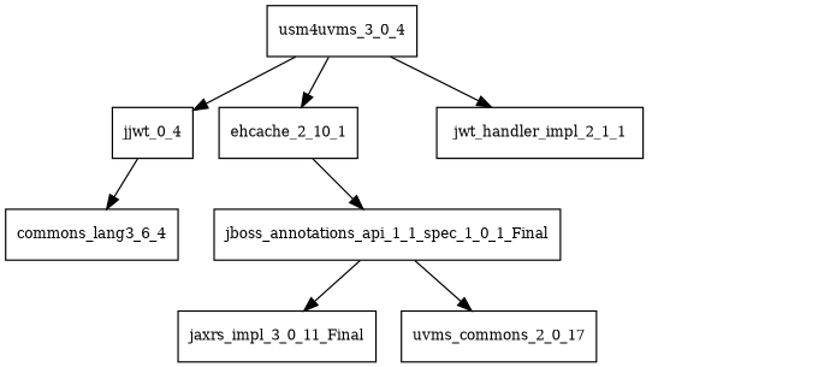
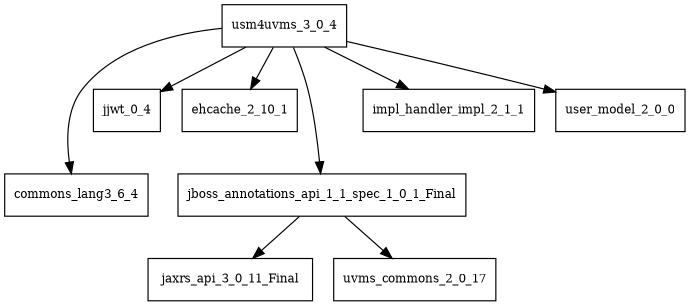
  digraph {
    node [fontsize=10.0 shape=box]
    n1 [label=commons_lang3_6_4]
    usm4uvms_3_0_4
    ehcache_2_10_1
    jboss_annotations_api_1_1_spec_1_0_1_Final
    jjwt_0_4
-   jwt_handler_impl_2_1_1
-   jaxrs_api_3_0_11_Final [label=jaxrs_impl_3_0_11_Final]
+   jwt_handler_impl_2_1_1 [label=impl_handler_impl_2_1_1]
+   user_model_2_0_0
+   jaxrs_api_3_0_11_Final
    uvms_commons_2_0_17
-   jjwt_0_4 -> n1
+   usm4uvms_3_0_4 -> n1
    usm4uvms_3_0_4 -> ehcache_2_10_1
-   ehcache_2_10_1 -> jboss_annotations_api_1_1_spec_1_0_1_Final
+   usm4uvms_3_0_4 -> jboss_annotations_api_1_1_spec_1_0_1_Final
    usm4uvms_3_0_4 -> jjwt_0_4
    usm4uvms_3_0_4 -> jwt_handler_impl_2_1_1
+   usm4uvms_3_0_4 -> user_model_2_0_0
    jboss_annotations_api_1_1_spec_1_0_1_Final -> jaxrs_api_3_0_11_Final
    jboss_annotations_api_1_1_spec_1_0_1_Final -> uvms_commons_2_0_17
  }
